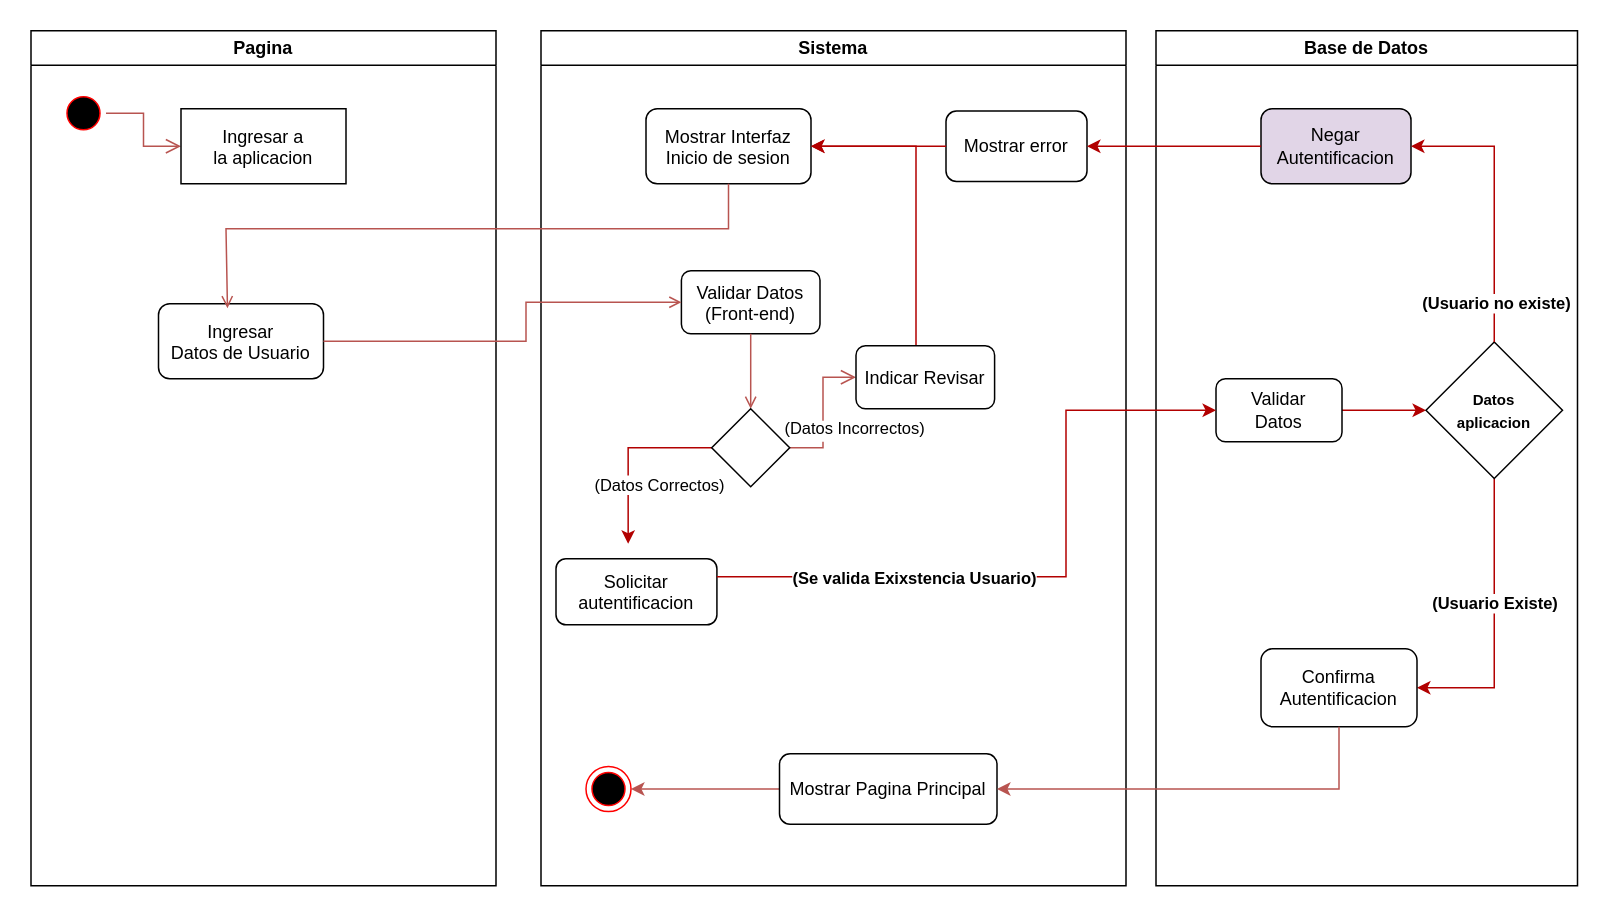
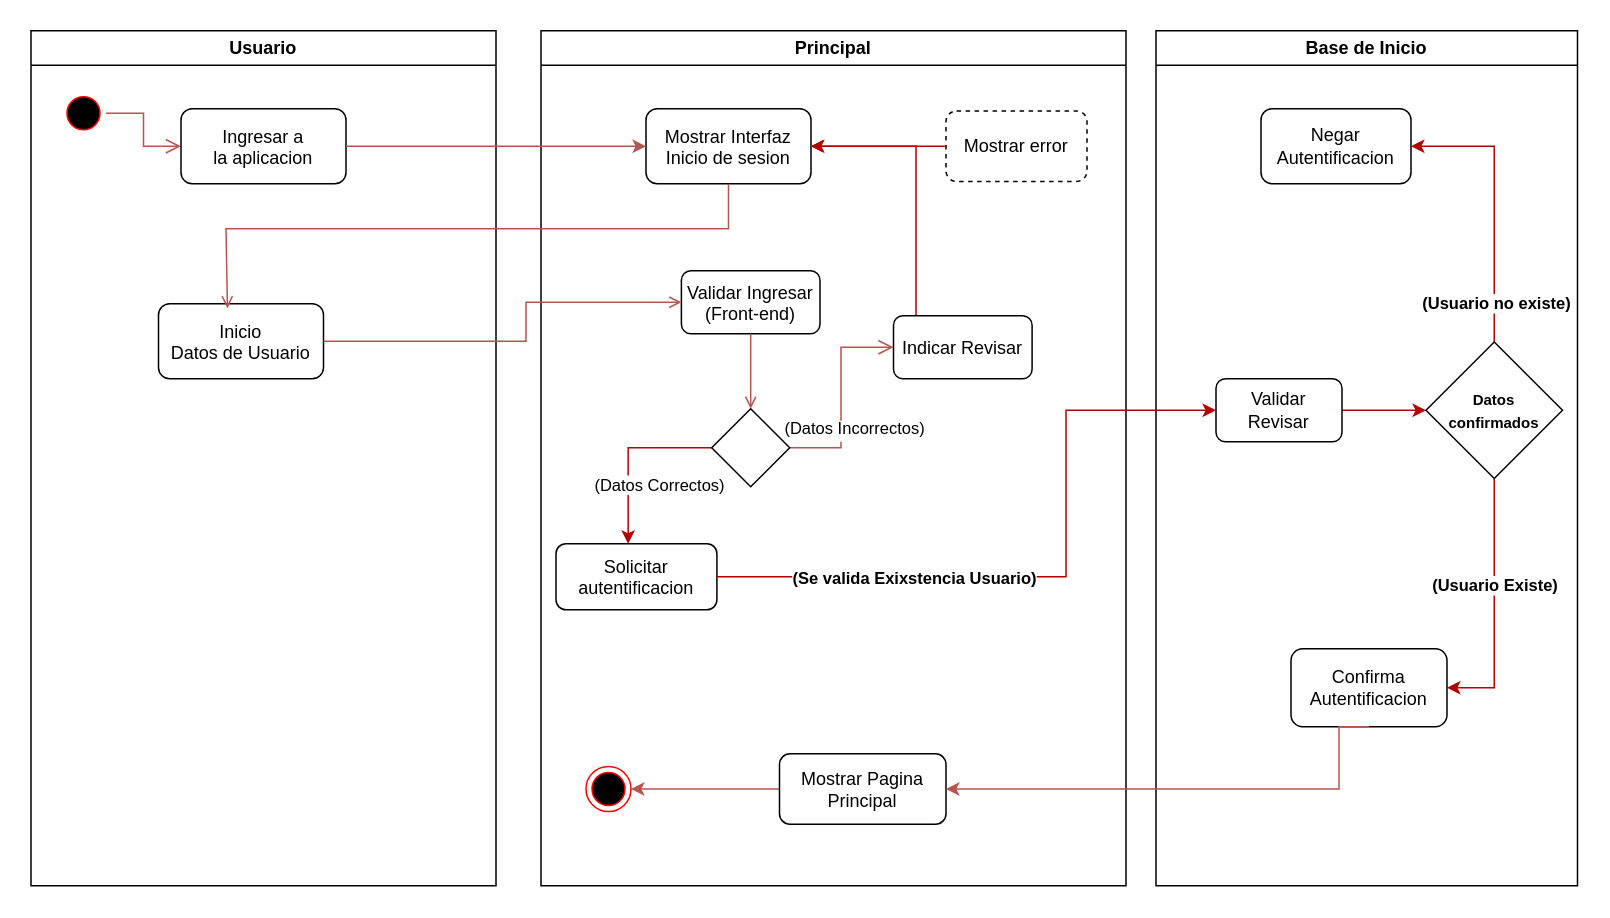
  <mxCell id="0" />
  <mxCell id="1" parent="0" />
- <mxCell id="2" value="Pagina" style="swimlane;whiteSpace=wrap" parent="1" vertex="1"><mxGeometry x="20" y="20" width="310" height="570" as="geometry" /></mxCell>
+ <mxCell id="2" value="Usuario" style="swimlane;whiteSpace=wrap" parent="1" vertex="1"><mxGeometry x="20" y="20" width="310" height="570" as="geometry" /></mxCell>
  <mxCell id="3" value="" style="ellipse;shape=startState;fillColor=#000000;strokeColor=#ff0000;" parent="2" vertex="1"><mxGeometry x="20" y="40" width="30" height="30" as="geometry" /></mxCell>
  <mxCell id="4" value="" style="edgeStyle=elbowEdgeStyle;elbow=horizontal;verticalAlign=bottom;endArrow=open;endSize=8;strokeColor=#b85450;endFill=1;rounded=0;fillColor=#f8cecc;gradientColor=#ea6b66;" parent="2" source="3" target="5" edge="1"><mxGeometry x="100" y="40" as="geometry"><mxPoint x="115" y="110" as="targetPoint" /></mxGeometry></mxCell>
- <mxCell id="5" value="Ingresar a &#10;la aplicacion" style="align=center;rounded=0;" parent="2" vertex="1"><mxGeometry x="100" y="52" width="110" height="50" as="geometry" /></mxCell>
- <mxCell id="6" value="Ingresar &#10;Datos de Usuario" style="rounded=1;" parent="2" vertex="1"><mxGeometry x="85" y="182" width="110" height="50" as="geometry" /></mxCell>
- <mxCell id="7" value="Sistema" style="swimlane;whiteSpace=wrap;startSize=23;" parent="1" vertex="1"><mxGeometry x="360" y="20" width="390" height="570" as="geometry" /></mxCell>
+ <mxCell id="5" value="Ingresar a &#10;la aplicacion" style="align=center;rounded=1;" parent="2" vertex="1"><mxGeometry x="100" y="52" width="110" height="50" as="geometry" /></mxCell>
+ <mxCell id="6" value="Inicio &#10;Datos de Usuario" style="rounded=1;" parent="2" vertex="1"><mxGeometry x="85" y="182" width="110" height="50" as="geometry" /></mxCell>
+ <mxCell id="7" value="Principal" style="swimlane;whiteSpace=wrap;startSize=23;" parent="1" vertex="1"><mxGeometry x="360" y="20" width="390" height="570" as="geometry" /></mxCell>
  <mxCell id="8" value="Mostrar Interfaz &#10;Inicio de sesion" style="rounded=1;" parent="7" vertex="1"><mxGeometry x="70.0" y="52" width="110" height="50" as="geometry" /></mxCell>
- <mxCell id="9" value="Solicitar &#10;autentificacion" style="rounded=1;" parent="7" vertex="1"><mxGeometry x="10" y="352" width="107.28" height="44" as="geometry" /></mxCell>
+ <mxCell id="9" value="Solicitar &#10;autentificacion" style="rounded=1;" parent="7" vertex="1"><mxGeometry x="10" y="342" width="107.28" height="44" as="geometry" /></mxCell>
  <mxCell id="10" value="(Datos Incorrectos)" style="edgeStyle=elbowEdgeStyle;elbow=horizontal;align=left;verticalAlign=top;endArrow=open;endSize=8;strokeColor=#b85450;endFill=1;rounded=0;exitX=1;exitY=0.5;exitDx=0;exitDy=0;fillColor=#f8cecc;gradientColor=#ea6b66;" parent="7" source="17" target="12" edge="1"><mxGeometry x="-1" y="26" relative="1" as="geometry"><mxPoint x="190" y="305" as="targetPoint" /><mxPoint x="136.5" y="271" as="sourcePoint" /><mxPoint x="-5" as="offset" /></mxGeometry></mxCell>
  <mxCell id="11" style="edgeStyle=orthogonalEdgeStyle;rounded=0;orthogonalLoop=1;jettySize=auto;html=1;entryX=1;entryY=0.5;entryDx=0;entryDy=0;fillColor=#e51400;strokeColor=#B20000;exitX=0.5;exitY=0;exitDx=0;exitDy=0;" edge="1" parent="7" source="12" target="8"><mxGeometry relative="1" as="geometry"><Array as="points"><mxPoint x="250" y="210" /><mxPoint x="250" y="77" /></Array></mxGeometry></mxCell>
- <mxCell id="12" value="Indicar Revisar" style="rounded=1;" parent="7" vertex="1"><mxGeometry x="210" y="210" width="92.4" height="42" as="geometry" /></mxCell>
- <mxCell id="13" value="Validar Datos&#10;(Front-end)" style="rounded=1;" parent="7" vertex="1"><mxGeometry x="93.6" y="160" width="92.4" height="42" as="geometry" /></mxCell>
+ <mxCell id="12" value="Indicar Revisar" style="rounded=1;" parent="7" vertex="1"><mxGeometry x="235" y="190" width="92.4" height="42" as="geometry" /></mxCell>
+ <mxCell id="13" value="Validar Ingresar&#10;(Front-end)" style="rounded=1;" parent="7" vertex="1"><mxGeometry x="93.6" y="160" width="92.4" height="42" as="geometry" /></mxCell>
  <mxCell id="14" value="" style="endArrow=open;strokeColor=#b85450;endFill=1;rounded=0;entryX=0.5;entryY=0;entryDx=0;entryDy=0;fillColor=#f8cecc;gradientColor=#ea6b66;" parent="7" source="13" target="17" edge="1"><mxGeometry relative="1" as="geometry"><mxPoint x="98.5" y="252" as="targetPoint" /></mxGeometry></mxCell>
  <mxCell id="15" style="edgeStyle=orthogonalEdgeStyle;rounded=0;orthogonalLoop=1;jettySize=auto;html=1;entryX=0.25;entryY=0;entryDx=0;entryDy=0;strokeColor=#B20000;fillColor=#e51400;" edge="1" parent="7"><mxGeometry relative="1" as="geometry"><mxPoint x="58.11" y="342" as="targetPoint" /><mxPoint x="118.3" y="278" as="sourcePoint" /><Array as="points"><mxPoint x="58.29" y="278" /></Array></mxGeometry></mxCell>
  <mxCell id="16" value="(Datos Correctos)" style="edgeLabel;html=1;align=center;verticalAlign=middle;resizable=0;points=[];" vertex="1" connectable="0" parent="15"><mxGeometry x="0.264" y="-1" relative="1" as="geometry"><mxPoint x="21" y="7" as="offset" /></mxGeometry></mxCell>
  <mxCell id="17" value="" style="rhombus;whiteSpace=wrap;html=1;" vertex="1" parent="7"><mxGeometry x="113.8" y="252" width="52" height="52" as="geometry" /></mxCell>
  <mxCell id="18" style="edgeStyle=orthogonalEdgeStyle;rounded=0;orthogonalLoop=1;jettySize=auto;html=1;entryX=1;entryY=0.5;entryDx=0;entryDy=0;fillColor=#f8cecc;gradientColor=#ea6b66;strokeColor=#b85450;" edge="1" parent="7" source="19" target="22"><mxGeometry relative="1" as="geometry" /></mxCell>
- <mxCell id="19" value="Mostrar Pagina Principal" style="rounded=1;whiteSpace=wrap;html=1;" vertex="1" parent="7"><mxGeometry x="159" y="482" width="145" height="47" as="geometry" /></mxCell>
- <mxCell id="20" value="Mostrar error" style="rounded=1;whiteSpace=wrap;html=1;" vertex="1" parent="7"><mxGeometry x="270" y="53.5" width="94" height="47" as="geometry" /></mxCell>
- <mxCell id="21" style="edgeStyle=orthogonalEdgeStyle;rounded=0;orthogonalLoop=1;jettySize=auto;html=1;entryX=1;entryY=0.5;entryDx=0;entryDy=0;fillColor=#e51400;strokeColor=#B20000;" edge="1" parent="7" source="20" target="8"><mxGeometry relative="1" as="geometry"><Array as="points" /></mxGeometry></mxCell>
+ <mxCell id="19" value="Mostrar Pagina Principal" style="rounded=1;whiteSpace=wrap;html=1;" vertex="1" parent="7"><mxGeometry x="159" y="482" width="111" height="47" as="geometry" /></mxCell>
+ <mxCell id="20" value="Mostrar error" style="rounded=1;whiteSpace=wrap;html=1;dashed=1;" vertex="1" parent="7"><mxGeometry x="270" y="53.5" width="94" height="47" as="geometry" /></mxCell>
+ <mxCell id="21" style="edgeStyle=orthogonalEdgeStyle;rounded=0;orthogonalLoop=1;jettySize=auto;html=1;entryX=1;entryY=0.5;entryDx=0;entryDy=0;fillColor=#e51400;strokeColor=#B20000;endArrow=open;" edge="1" parent="7" source="20" target="8"><mxGeometry relative="1" as="geometry"><Array as="points" /></mxGeometry></mxCell>
  <mxCell id="22" value="" style="ellipse;shape=endState;fillColor=#000000;strokeColor=#ff0000" parent="7" vertex="1"><mxGeometry x="30" y="490.5" width="30" height="30" as="geometry" /></mxCell>
- <mxCell id="23" value="Base de Datos" style="swimlane;whiteSpace=wrap" parent="1" vertex="1"><mxGeometry x="770" y="20" width="281" height="570" as="geometry" /></mxCell>
+ <mxCell id="23" value="Base de Inicio" style="swimlane;whiteSpace=wrap" parent="1" vertex="1"><mxGeometry x="770" y="20" width="281" height="570" as="geometry" /></mxCell>
  <mxCell id="24" style="edgeStyle=orthogonalEdgeStyle;rounded=0;orthogonalLoop=1;jettySize=auto;html=1;entryX=0;entryY=0.5;entryDx=0;entryDy=0;fillColor=#e51400;strokeColor=#B20000;" edge="1" parent="23" source="25" target="28"><mxGeometry relative="1" as="geometry" /></mxCell>
- <mxCell id="25" value="Validar&lt;br&gt;Datos" style="rounded=1;whiteSpace=wrap;html=1;" vertex="1" parent="23"><mxGeometry x="40" y="232" width="84" height="42" as="geometry" /></mxCell>
+ <mxCell id="25" value="Validar&lt;br&gt;Revisar" style="rounded=1;whiteSpace=wrap;html=1;" vertex="1" parent="23"><mxGeometry x="40" y="232" width="84" height="42" as="geometry" /></mxCell>
  <mxCell id="26" style="edgeStyle=orthogonalEdgeStyle;rounded=0;orthogonalLoop=1;jettySize=auto;html=1;entryX=1;entryY=0.5;entryDx=0;entryDy=0;exitX=0.5;exitY=1;exitDx=0;exitDy=0;fillColor=#e51400;strokeColor=#B20000;" edge="1" parent="23" source="28" target="32"><mxGeometry relative="1" as="geometry"><mxPoint x="228" y="282" as="sourcePoint" /><mxPoint x="76" y="420" as="targetPoint" /><Array as="points"><mxPoint x="226" y="438" /></Array></mxGeometry></mxCell>
  <mxCell id="27" value="&lt;b&gt;(Usuario Existe)&lt;/b&gt;" style="edgeLabel;html=1;align=center;verticalAlign=middle;resizable=0;points=[];" vertex="1" connectable="0" parent="26"><mxGeometry x="0.293" y="-2" relative="1" as="geometry"><mxPoint x="2" y="-40" as="offset" /></mxGeometry></mxCell>
- <mxCell id="28" value="&lt;font style=&quot;font-size: 10px;&quot;&gt;&lt;b&gt;Datos&lt;br&gt;aplicacion&lt;/b&gt;&lt;/font&gt;" style="rhombus;whiteSpace=wrap;html=1;" vertex="1" parent="23"><mxGeometry x="180" y="207.5" width="91" height="91" as="geometry" /></mxCell>
- <mxCell id="29" value="Negar Autentificacion" style="rounded=1;whiteSpace=wrap;html=1;fillColor=#e1d5e7;" vertex="1" parent="23"><mxGeometry x="70" y="52" width="100" height="50" as="geometry" /></mxCell>
+ <mxCell id="28" value="&lt;font style=&quot;font-size: 10px;&quot;&gt;&lt;b&gt;Datos&lt;br&gt;confirmados&lt;/b&gt;&lt;/font&gt;" style="rhombus;whiteSpace=wrap;html=1;" vertex="1" parent="23"><mxGeometry x="180" y="207.5" width="91" height="91" as="geometry" /></mxCell>
+ <mxCell id="29" value="Negar Autentificacion" style="rounded=1;whiteSpace=wrap;html=1;" vertex="1" parent="23"><mxGeometry x="70" y="52" width="100" height="50" as="geometry" /></mxCell>
  <mxCell id="30" value="" style="edgeStyle=orthogonalEdgeStyle;rounded=0;orthogonalLoop=1;jettySize=auto;html=1;entryX=1;entryY=0.5;entryDx=0;entryDy=0;fillColor=#e51400;strokeColor=#B20000;" edge="1" parent="23" source="28" target="29"><mxGeometry relative="1" as="geometry"><mxPoint x="226" y="208" as="sourcePoint" /><mxPoint x="-111" y="77" as="targetPoint" /><Array as="points"><mxPoint x="226" y="77" /></Array></mxGeometry></mxCell>
  <mxCell id="31" value="&lt;b&gt;(Usuario no existe)&lt;/b&gt;" style="edgeLabel;html=1;align=center;verticalAlign=middle;resizable=0;points=[];" vertex="1" connectable="0" parent="30"><mxGeometry x="-0.735" y="-1" relative="1" as="geometry"><mxPoint y="-1" as="offset" /></mxGeometry></mxCell>
- <mxCell id="32" value="Confirma Autentificacion" style="rounded=1;whiteSpace=wrap;html=1;" vertex="1" parent="23"><mxGeometry x="70" y="412" width="104" height="52" as="geometry" /></mxCell>
+ <mxCell id="32" value="Confirma Autentificacion" style="rounded=1;whiteSpace=wrap;html=1;" vertex="1" parent="23"><mxGeometry x="90" y="412" width="104" height="52" as="geometry" /></mxCell>
+ <mxCell id="33" style="edgeStyle=orthogonalEdgeStyle;rounded=0;orthogonalLoop=1;jettySize=auto;html=1;exitX=1;exitY=0.5;exitDx=0;exitDy=0;entryX=0;entryY=0.5;entryDx=0;entryDy=0;fillColor=#f8cecc;gradientColor=#ea6b66;strokeColor=#b85450;" edge="1" parent="1" source="5" target="8"><mxGeometry relative="1" as="geometry" /></mxCell>
  <mxCell id="34" value="" style="endArrow=open;strokeColor=#b85450;endFill=1;rounded=0;entryX=0.418;entryY=0.06;entryDx=0;entryDy=0;entryPerimeter=0;fillColor=#f8cecc;gradientColor=#ea6b66;" parent="1" source="8" target="6" edge="1"><mxGeometry relative="1" as="geometry"><mxPoint x="232" y="192" as="targetPoint" /><Array as="points"><mxPoint x="485" y="152" /><mxPoint x="150" y="152" /></Array></mxGeometry></mxCell>
  <mxCell id="35" value="" style="endArrow=open;strokeColor=#b85450;endFill=1;rounded=0;exitX=1;exitY=0.5;exitDx=0;exitDy=0;fillColor=#f8cecc;gradientColor=#ea6b66;" parent="1" source="6" target="13" edge="1"><mxGeometry relative="1" as="geometry"><Array as="points"><mxPoint x="350" y="227" /><mxPoint x="350" y="201" /></Array></mxGeometry></mxCell>
  <mxCell id="36" style="edgeStyle=orthogonalEdgeStyle;rounded=0;orthogonalLoop=1;jettySize=auto;html=1;entryX=0;entryY=0.5;entryDx=0;entryDy=0;fillColor=#e51400;strokeColor=#B20000;" edge="1" parent="1" source="9" target="25"><mxGeometry relative="1" as="geometry"><Array as="points"><mxPoint x="710" y="384" /><mxPoint x="710" y="273" /></Array></mxGeometry></mxCell>
  <mxCell id="37" value="&lt;b&gt;(Se valida Exixstencia Usuario)&lt;/b&gt;" style="edgeLabel;html=1;align=center;verticalAlign=middle;resizable=0;points=[];" vertex="1" connectable="0" parent="36"><mxGeometry x="-0.252" y="4" relative="1" as="geometry"><mxPoint x="-35" y="4" as="offset" /></mxGeometry></mxCell>
- <mxCell id="38" value="" style="edgeStyle=orthogonalEdgeStyle;rounded=0;orthogonalLoop=1;jettySize=auto;html=1;entryX=1;entryY=0.5;entryDx=0;entryDy=0;fillColor=#e51400;strokeColor=#B20000;" edge="1" parent="1" source="29" target="20"><mxGeometry relative="1" as="geometry"><mxPoint x="790" y="97" as="sourcePoint" /><mxPoint x="540" y="97" as="targetPoint" /><Array as="points" /></mxGeometry></mxCell>
  <mxCell id="39" style="edgeStyle=orthogonalEdgeStyle;rounded=0;orthogonalLoop=1;jettySize=auto;html=1;entryX=1;entryY=0.5;entryDx=0;entryDy=0;exitX=0.5;exitY=1;exitDx=0;exitDy=0;fillColor=#f8cecc;gradientColor=#ea6b66;strokeColor=#b85450;" edge="1" parent="1" source="32" target="19"><mxGeometry relative="1" as="geometry"><Array as="points"><mxPoint x="892" y="525" /></Array></mxGeometry></mxCell>
